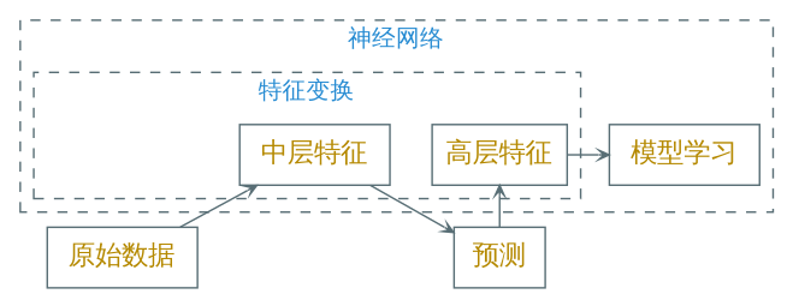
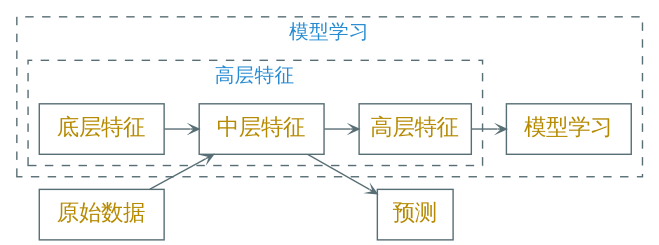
  digraph {
    fontname=Lato
    nodesep=0.35
    rankdir=LR
    ranksep=0.35
    node [color="#586e75" fontcolor="#b58900" fontname=Lato fontsize=16 shape=box]
    edge [arrowhead=vee arrowsize=0.6 color="#586e75" fontcolor="#268bd2" fontname=Lato fontsize=16]
+   " 底层特征 "
    " 中层特征 "
    "高层特征"
    " 模型学习 "
    "预测"
    " 原始数据 "
    subgraph cluster_1 {
      color="#586e75"
      fontcolor="#268bd2"
-     label="神经网络"
+     label="模型学习"
      style=dashed
      " 模型学习 "
      subgraph cluster_2 {
        color="#586e75"
        fontcolor="#268bd2"
-       label="特征变换"
+       label="高层特征"
        style=dashed
+       " 底层特征 "
        " 中层特征 "
        "高层特征"
      }
    }
-   "预测" -> "高层特征"
+   " 底层特征 " -> " 中层特征 "
+   " 中层特征 " -> "高层特征"
    " 中层特征 " -> "预测"
    "高层特征" -> " 模型学习 "
    " 原始数据 " -> " 中层特征 "
  }
